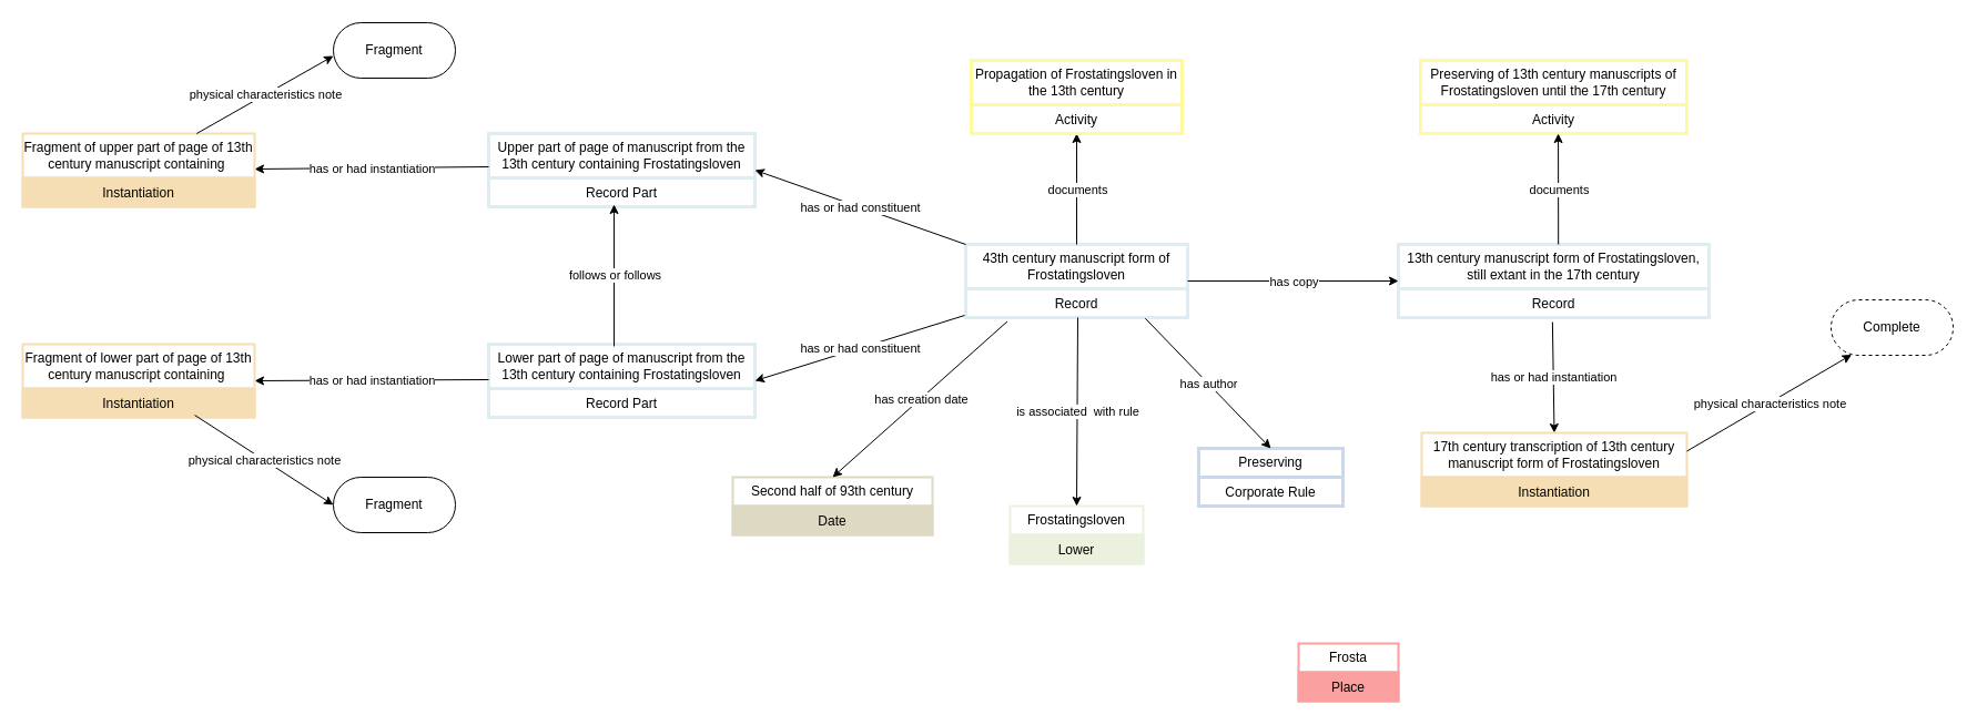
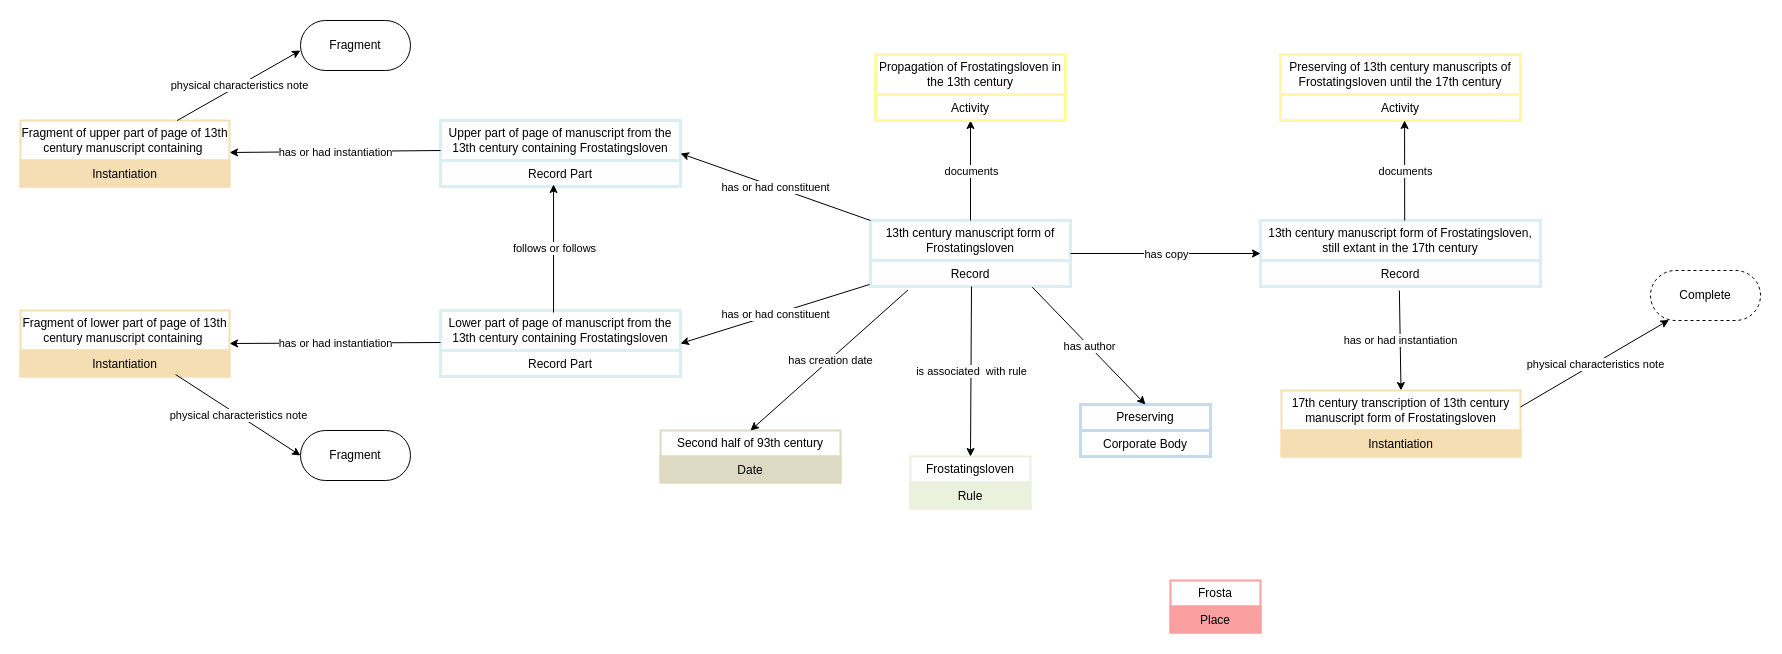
  <mxCell id="0" />
  <mxCell id="1" parent="0" />
- <mxCell id="2" value="43th century manuscript form of Frostatingsloven" style="swimlane;fontStyle=0;childLayout=stackLayout;horizontal=1;startSize=40;strokeColor=#DAEEF3;strokeWidth=3;fillColor=none;horizontalStack=0;resizeParent=1;resizeParentMax=0;resizeLast=0;collapsible=1;marginBottom=0;whiteSpace=wrap;html=1;" parent="1" vertex="1"><mxGeometry x="870" y="220" width="200" height="66" as="geometry" /></mxCell>
+ <mxCell id="2" value="13th century manuscript form of Frostatingsloven" style="swimlane;fontStyle=0;childLayout=stackLayout;horizontal=1;startSize=40;strokeColor=#DAEEF3;strokeWidth=3;fillColor=none;horizontalStack=0;resizeParent=1;resizeParentMax=0;resizeLast=0;collapsible=1;marginBottom=0;whiteSpace=wrap;html=1;" parent="1" vertex="1"><mxGeometry x="870" y="220" width="200" height="66" as="geometry" /></mxCell>
  <mxCell id="3" value="Record" style="text;strokeColor=#DAEEF3;strokeWidth=3;fillColor=none;align=center;verticalAlign=top;spacingLeft=4;spacingRight=4;overflow=hidden;rotatable=0;points=[[0,0.5],[1,0.5]];portConstraint=eastwest;whiteSpace=wrap;html=1;" parent="2" vertex="1"><mxGeometry y="40" width="200" height="26" as="geometry" /></mxCell>
  <mxCell id="4" value="Upper part of page of manuscript from the 13th century containing Frostatingsloven" style="swimlane;fontStyle=0;childLayout=stackLayout;horizontal=1;startSize=40;strokeColor=#DAEEF3;strokeWidth=3;fillColor=none;horizontalStack=0;resizeParent=1;resizeParentMax=0;resizeLast=0;collapsible=1;marginBottom=0;whiteSpace=wrap;html=1;" parent="1" vertex="1"><mxGeometry x="440" y="120" width="240" height="66" as="geometry" /></mxCell>
  <mxCell id="5" value="Record Part" style="text;strokeColor=#DAEEF3;strokeWidth=3;fillColor=none;align=center;verticalAlign=top;spacingLeft=4;spacingRight=4;overflow=hidden;rotatable=0;points=[[0,0.5],[1,0.5]];portConstraint=eastwest;whiteSpace=wrap;html=1;" parent="4" vertex="1"><mxGeometry y="40" width="240" height="26" as="geometry" /></mxCell>
  <mxCell id="6" value="Lower part of page of manuscript from the 13th century containing Frostatingsloven" style="swimlane;fontStyle=0;childLayout=stackLayout;horizontal=1;startSize=40;strokeColor=#DAEEF3;strokeWidth=3;fillColor=none;horizontalStack=0;resizeParent=1;resizeParentMax=0;resizeLast=0;collapsible=1;marginBottom=0;whiteSpace=wrap;html=1;" parent="1" vertex="1"><mxGeometry x="440" y="310" width="240" height="66" as="geometry" /></mxCell>
  <mxCell id="7" value="Record Part" style="text;strokeColor=#DAEEF3;strokeWidth=3;fillColor=none;align=center;verticalAlign=top;spacingLeft=4;spacingRight=4;overflow=hidden;rotatable=0;points=[[0,0.5],[1,0.5]];portConstraint=eastwest;whiteSpace=wrap;html=1;" parent="6" vertex="1"><mxGeometry y="40" width="240" height="26" as="geometry" /></mxCell>
  <mxCell id="8" value="" style="endArrow=classic;html=1;rounded=0;exitX=0.471;exitY=0.03;exitDx=0;exitDy=0;exitPerimeter=0;entryX=0.471;entryY=0.923;entryDx=0;entryDy=0;entryPerimeter=0;" parent="1" source="6" target="5" edge="1"><mxGeometry relative="1" as="geometry"><mxPoint x="553" y="290" as="sourcePoint" /><mxPoint x="620" y="230" as="targetPoint" /></mxGeometry></mxCell>
  <mxCell id="9" value="follows or follows" style="edgeLabel;resizable=0;html=1;;align=center;verticalAlign=middle;" parent="8" connectable="0" vertex="1"><mxGeometry relative="1" as="geometry" /></mxCell>
  <mxCell id="10" value="" style="endArrow=classic;html=1;rounded=0;exitX=0;exitY=0;exitDx=0;exitDy=0;entryX=1;entryY=0.5;entryDx=0;entryDy=0;" parent="1" source="2" target="4" edge="1"><mxGeometry relative="1" as="geometry"><mxPoint x="840" y="246" as="sourcePoint" /><mxPoint x="840" y="140" as="targetPoint" /></mxGeometry></mxCell>
  <mxCell id="11" value="has or had constituent" style="edgeLabel;resizable=0;html=1;;align=center;verticalAlign=middle;" parent="10" connectable="0" vertex="1"><mxGeometry relative="1" as="geometry" /></mxCell>
  <mxCell id="12" value="" style="endArrow=classic;html=1;rounded=0;entryX=1;entryY=0.5;entryDx=0;entryDy=0;exitX=-0.005;exitY=0.923;exitDx=0;exitDy=0;exitPerimeter=0;" parent="1" source="3" target="6" edge="1"><mxGeometry relative="1" as="geometry"><mxPoint x="910" y="387" as="sourcePoint" /><mxPoint x="780" y="300" as="targetPoint" /></mxGeometry></mxCell>
  <mxCell id="13" value="has or had constituent" style="edgeLabel;resizable=0;html=1;;align=center;verticalAlign=middle;" parent="12" connectable="0" vertex="1"><mxGeometry relative="1" as="geometry" /></mxCell>
  <mxCell id="14" value="" style="endArrow=classic;html=1;rounded=0;exitX=0.5;exitY=0;exitDx=0;exitDy=0;" parent="1" source="2" target="16" edge="1"><mxGeometry relative="1" as="geometry"><mxPoint x="1240" y="187" as="sourcePoint" /><mxPoint x="970" y="120" as="targetPoint" /></mxGeometry></mxCell>
  <mxCell id="15" value="documents" style="edgeLabel;resizable=0;html=1;;align=center;verticalAlign=middle;" parent="14" connectable="0" vertex="1"><mxGeometry relative="1" as="geometry" /></mxCell>
  <mxCell id="16" value="Propagation of Frostatingsloven in the 13th century" style="swimlane;fontStyle=0;childLayout=stackLayout;horizontal=1;startSize=40;strokeColor=#FFFAA0;strokeWidth=3;fillColor=none;horizontalStack=0;resizeParent=1;resizeParentMax=0;resizeLast=0;collapsible=1;marginBottom=0;whiteSpace=wrap;html=1;" parent="1" vertex="1"><mxGeometry x="875" y="54" width="190" height="66" as="geometry" /></mxCell>
  <mxCell id="17" value="Activity" style="text;strokeColor=#FFFAA0;strokeWidth=3;fillColor=none;align=center;verticalAlign=top;spacingLeft=4;spacingRight=4;overflow=hidden;rotatable=0;points=[[0,0.5],[1,0.5]];portConstraint=eastwest;whiteSpace=wrap;html=1;" parent="16" vertex="1"><mxGeometry y="40" width="190" height="26" as="geometry" /></mxCell>
  <mxCell id="18" value="13th century manuscript form of Frostatingsloven, still extant in the 17th century" style="swimlane;fontStyle=0;childLayout=stackLayout;horizontal=1;startSize=40;strokeColor=#DAEEF3;strokeWidth=3;fillColor=none;horizontalStack=0;resizeParent=1;resizeParentMax=0;resizeLast=0;collapsible=1;marginBottom=0;whiteSpace=wrap;html=1;" parent="1" vertex="1"><mxGeometry x="1260" y="220" width="280" height="66" as="geometry" /></mxCell>
  <mxCell id="19" value="Record" style="text;strokeColor=#DAEEF3;strokeWidth=3;fillColor=none;align=center;verticalAlign=top;spacingLeft=4;spacingRight=4;overflow=hidden;rotatable=0;points=[[0,0.5],[1,0.5]];portConstraint=eastwest;whiteSpace=wrap;html=1;" parent="18" vertex="1"><mxGeometry y="40" width="280" height="26" as="geometry" /></mxCell>
  <mxCell id="20" value="" style="endArrow=classic;html=1;rounded=0;exitX=1;exitY=0.5;exitDx=0;exitDy=0;entryX=0;entryY=0.5;entryDx=0;entryDy=0;" parent="1" source="2" target="18" edge="1"><mxGeometry relative="1" as="geometry"><mxPoint x="1120" y="310" as="sourcePoint" /><mxPoint x="1188" y="226" as="targetPoint" /></mxGeometry></mxCell>
  <mxCell id="21" value="has copy" style="edgeLabel;resizable=0;html=1;;align=center;verticalAlign=middle;" parent="20" connectable="0" vertex="1"><mxGeometry relative="1" as="geometry" /></mxCell>
  <mxCell id="22" value="Preserving of 13th century manuscripts of Frostatingsloven until the 17th century" style="swimlane;fontStyle=0;childLayout=stackLayout;horizontal=1;startSize=40;strokeColor=#FFFAA0;strokeWidth=3;fillColor=none;horizontalStack=0;resizeParent=1;resizeParentMax=0;resizeLast=0;collapsible=1;marginBottom=0;whiteSpace=wrap;html=1;" parent="1" vertex="1"><mxGeometry x="1280" y="54" width="240" height="66" as="geometry" /></mxCell>
  <mxCell id="23" value="Activity" style="text;strokeColor=#FFFAA0;strokeWidth=3;fillColor=none;align=center;verticalAlign=top;spacingLeft=4;spacingRight=4;overflow=hidden;rotatable=0;points=[[0,0.5],[1,0.5]];portConstraint=eastwest;whiteSpace=wrap;html=1;" parent="22" vertex="1"><mxGeometry y="40" width="240" height="26" as="geometry" /></mxCell>
  <mxCell id="24" value="" style="endArrow=classic;html=1;rounded=0;exitX=0.515;exitY=0;exitDx=0;exitDy=0;entryX=0.517;entryY=1;entryDx=0;entryDy=0;entryPerimeter=0;exitPerimeter=0;" parent="1" source="18" target="23" edge="1"><mxGeometry relative="1" as="geometry"><mxPoint x="1420" y="220" as="sourcePoint" /><mxPoint x="1420" y="120" as="targetPoint" /></mxGeometry></mxCell>
  <mxCell id="25" value="documents" style="edgeLabel;resizable=0;html=1;;align=center;verticalAlign=middle;" parent="24" connectable="0" vertex="1"><mxGeometry relative="1" as="geometry" /></mxCell>
  <mxCell id="26" value="" style="endArrow=classic;html=1;rounded=0;exitX=0.496;exitY=1.154;exitDx=0;exitDy=0;exitPerimeter=0;entryX=0.5;entryY=0;entryDx=0;entryDy=0;" parent="1" source="19" target="28" edge="1"><mxGeometry relative="1" as="geometry"><mxPoint x="1300" y="420" as="sourcePoint" /><mxPoint x="1404" y="420" as="targetPoint" /></mxGeometry></mxCell>
  <mxCell id="27" value="has or had instantiation" style="edgeLabel;resizable=0;html=1;;align=center;verticalAlign=middle;" parent="26" connectable="0" vertex="1"><mxGeometry relative="1" as="geometry" /></mxCell>
  <mxCell id="28" value="17th century transcription of 13th century manuscript form of Frostatingsloven" style="swimlane;fontStyle=0;childLayout=stackLayout;horizontal=1;startSize=40;strokeColor=#F5DEB3;strokeWidth=2;fillColor=none;horizontalStack=0;resizeParent=1;resizeParentMax=0;resizeLast=0;collapsible=1;marginBottom=0;whiteSpace=wrap;html=1;" parent="1" vertex="1"><mxGeometry x="1281" y="390" width="239" height="66" as="geometry" /></mxCell>
  <mxCell id="29" value="Instantiation&lt;div&gt;&lt;br&gt;&lt;/div&gt;" style="text;strokeColor=#F5DEB3;strokeWidth=2;fillColor=#F5DEB3;align=center;verticalAlign=top;spacingLeft=4;spacingRight=4;overflow=hidden;rotatable=0;points=[[0,0.5],[1,0.5]];portConstraint=eastwest;whiteSpace=wrap;html=1;" parent="28" vertex="1"><mxGeometry y="40" width="239" height="26" as="geometry" /></mxCell>
  <mxCell id="30" value="" style="endArrow=classic;html=1;rounded=0;exitX=1;exitY=0.25;exitDx=0;exitDy=0;entryX=0.168;entryY=0.99;entryDx=0;entryDy=0;entryPerimeter=0;" parent="1" source="28" target="32" edge="1"><mxGeometry relative="1" as="geometry"><mxPoint x="1560" y="360" as="sourcePoint" /><mxPoint x="1610" y="320" as="targetPoint" /></mxGeometry></mxCell>
  <mxCell id="31" value="physical characteristics note" style="edgeLabel;resizable=0;html=1;;align=center;verticalAlign=middle;" parent="30" connectable="0" vertex="1"><mxGeometry relative="1" as="geometry" /></mxCell>
  <mxCell id="32" value="Complete" style="html=1;whiteSpace=wrap;rounded=1;arcSize=50;dashed=1;" parent="1" vertex="1"><mxGeometry x="1650" y="270" width="110" height="50" as="geometry" /></mxCell>
  <mxCell id="33" value="" style="endArrow=classic;html=1;rounded=0;" parent="1" target="35" edge="1"><mxGeometry relative="1" as="geometry"><mxPoint x="440" y="150" as="sourcePoint" /><mxPoint x="260" y="150" as="targetPoint" /></mxGeometry></mxCell>
  <mxCell id="34" value="has or had instantiation" style="edgeLabel;resizable=0;html=1;;align=center;verticalAlign=middle;" parent="33" connectable="0" vertex="1"><mxGeometry relative="1" as="geometry" /></mxCell>
  <mxCell id="35" value="Fragment of upper part of page of 13th century manuscript containing&amp;nbsp;" style="swimlane;fontStyle=0;childLayout=stackLayout;horizontal=1;startSize=40;strokeColor=#F5DEB3;strokeWidth=2;fillColor=none;horizontalStack=0;resizeParent=1;resizeParentMax=0;resizeLast=0;collapsible=1;marginBottom=0;whiteSpace=wrap;html=1;" parent="1" vertex="1"><mxGeometry x="20" y="120" width="209" height="66" as="geometry" /></mxCell>
  <mxCell id="36" value="Instantiation&lt;div&gt;&lt;br&gt;&lt;/div&gt;" style="text;strokeColor=#F5DEB3;strokeWidth=2;fillColor=#F5DEB3;align=center;verticalAlign=top;spacingLeft=4;spacingRight=4;overflow=hidden;rotatable=0;points=[[0,0.5],[1,0.5]];portConstraint=eastwest;whiteSpace=wrap;html=1;" parent="35" vertex="1"><mxGeometry y="40" width="209" height="26" as="geometry" /></mxCell>
  <mxCell id="37" value="" style="endArrow=classic;html=1;rounded=0;entryX=1;entryY=0.5;entryDx=0;entryDy=0;" parent="1" target="39" edge="1"><mxGeometry relative="1" as="geometry"><mxPoint x="440" y="342" as="sourcePoint" /><mxPoint x="229" y="344" as="targetPoint" /></mxGeometry></mxCell>
  <mxCell id="38" value="has or had instantiation" style="edgeLabel;resizable=0;html=1;;align=center;verticalAlign=middle;" parent="37" connectable="0" vertex="1"><mxGeometry relative="1" as="geometry" /></mxCell>
  <mxCell id="39" value="Fragment of lower part of page of 13th century manuscript containing&amp;nbsp;" style="swimlane;fontStyle=0;childLayout=stackLayout;horizontal=1;startSize=40;strokeColor=#F5DEB3;strokeWidth=2;fillColor=none;horizontalStack=0;resizeParent=1;resizeParentMax=0;resizeLast=0;collapsible=1;marginBottom=0;whiteSpace=wrap;html=1;" parent="1" vertex="1"><mxGeometry x="20" y="310" width="209" height="66" as="geometry" /></mxCell>
  <mxCell id="40" value="Instantiation&lt;div&gt;&lt;br&gt;&lt;/div&gt;" style="text;strokeColor=#F5DEB3;strokeWidth=2;fillColor=#F5DEB3;align=center;verticalAlign=top;spacingLeft=4;spacingRight=4;overflow=hidden;rotatable=0;points=[[0,0.5],[1,0.5]];portConstraint=eastwest;whiteSpace=wrap;html=1;" parent="39" vertex="1"><mxGeometry y="40" width="209" height="26" as="geometry" /></mxCell>
  <mxCell id="41" value="" style="endArrow=classic;html=1;rounded=0;exitX=0.75;exitY=0;exitDx=0;exitDy=0;entryX=0;entryY=0.6;entryDx=0;entryDy=0;entryPerimeter=0;" parent="1" source="35" target="43" edge="1"><mxGeometry relative="1" as="geometry"><mxPoint x="426" y="86.66" as="sourcePoint" /><mxPoint x="390" y="50" as="targetPoint" /></mxGeometry></mxCell>
  <mxCell id="42" value="physical characteristics note" style="edgeLabel;resizable=0;html=1;;align=center;verticalAlign=middle;" parent="41" connectable="0" vertex="1"><mxGeometry relative="1" as="geometry" /></mxCell>
  <mxCell id="43" value="Fragment" style="html=1;whiteSpace=wrap;rounded=1;arcSize=50;" parent="1" vertex="1"><mxGeometry x="300" y="20" width="110" height="50" as="geometry" /></mxCell>
  <mxCell id="44" value="" style="endArrow=classic;html=1;rounded=0;exitX=0.742;exitY=0.923;exitDx=0;exitDy=0;exitPerimeter=0;entryX=0;entryY=0.5;entryDx=0;entryDy=0;" parent="1" source="40" target="46" edge="1"><mxGeometry relative="1" as="geometry"><mxPoint x="190" y="380" as="sourcePoint" /><mxPoint x="410" y="440" as="targetPoint" /></mxGeometry></mxCell>
  <mxCell id="45" value="physical characteristics note" style="edgeLabel;resizable=0;html=1;;align=center;verticalAlign=middle;" parent="44" connectable="0" vertex="1"><mxGeometry relative="1" as="geometry" /></mxCell>
  <mxCell id="46" value="Fragment" style="html=1;whiteSpace=wrap;rounded=1;arcSize=50;" parent="1" vertex="1"><mxGeometry x="300" y="430" width="110" height="50" as="geometry" /></mxCell>
  <mxCell id="47" value="Second half of 93th century" style="swimlane;fontStyle=0;childLayout=stackLayout;horizontal=1;startSize=26;strokeColor=#DDD9C3;strokeWidth=2;fillColor=none;horizontalStack=0;resizeParent=1;resizeParentMax=0;resizeLast=0;collapsible=1;marginBottom=0;whiteSpace=wrap;html=1;" parent="1" vertex="1"><mxGeometry x="660" y="430" width="180" height="52" as="geometry" /></mxCell>
  <mxCell id="48" value="Date" style="text;strokeColor=#DDD9C3;strokeWidth=2;fillColor=#DDD9C3;align=center;verticalAlign=top;spacingLeft=4;spacingRight=4;overflow=hidden;rotatable=0;points=[[0,0.5],[1,0.5]];portConstraint=eastwest;whiteSpace=wrap;html=1;" parent="47" vertex="1"><mxGeometry y="26" width="180" height="26" as="geometry" /></mxCell>
  <mxCell id="49" value="" style="endArrow=classic;html=1;rounded=0;entryX=0.5;entryY=0;entryDx=0;entryDy=0;exitX=0.187;exitY=1.137;exitDx=0;exitDy=0;exitPerimeter=0;entryPerimeter=0;" parent="1" source="3" target="47" edge="1"><mxGeometry relative="1" as="geometry"><mxPoint x="915" y="361" as="sourcePoint" /><mxPoint x="726" y="420" as="targetPoint" /></mxGeometry></mxCell>
  <mxCell id="50" value="has creation date" style="edgeLabel;resizable=0;html=1;;align=center;verticalAlign=middle;" parent="49" connectable="0" vertex="1"><mxGeometry relative="1" as="geometry" /></mxCell>
  <mxCell id="51" value="Preserving" style="swimlane;fontStyle=0;childLayout=stackLayout;horizontal=1;startSize=26;strokeColor=#C6D9F1;strokeWidth=3;fillColor=none;horizontalStack=0;resizeParent=1;resizeParentMax=0;resizeLast=0;collapsible=1;marginBottom=0;whiteSpace=wrap;html=1;" parent="1" vertex="1"><mxGeometry x="1080" y="404" width="130" height="52" as="geometry" /></mxCell>
- <mxCell id="52" value="Corporate Rule" style="text;strokeColor=#C6D9F1;strokeWidth=3;fillColor=none;align=center;verticalAlign=top;spacingLeft=4;spacingRight=4;overflow=hidden;rotatable=0;points=[[0,0.5],[1,0.5]];portConstraint=eastwest;whiteSpace=wrap;html=1;" parent="51" vertex="1"><mxGeometry y="26" width="130" height="26" as="geometry" /></mxCell>
+ <mxCell id="52" value="Corporate Body" style="text;strokeColor=#C6D9F1;strokeWidth=3;fillColor=none;align=center;verticalAlign=top;spacingLeft=4;spacingRight=4;overflow=hidden;rotatable=0;points=[[0,0.5],[1,0.5]];portConstraint=eastwest;whiteSpace=wrap;html=1;" parent="51" vertex="1"><mxGeometry y="26" width="130" height="26" as="geometry" /></mxCell>
  <mxCell id="53" value="" style="endArrow=classic;html=1;rounded=0;entryX=0.5;entryY=0;entryDx=0;entryDy=0;exitX=0.809;exitY=1.027;exitDx=0;exitDy=0;exitPerimeter=0;" parent="1" source="3" target="51" edge="1"><mxGeometry relative="1" as="geometry"><mxPoint x="1060" y="260" as="sourcePoint" /><mxPoint x="1190" y="260" as="targetPoint" /></mxGeometry></mxCell>
  <mxCell id="54" value="has author" style="edgeLabel;resizable=0;html=1;;align=center;verticalAlign=middle;" parent="53" connectable="0" vertex="1"><mxGeometry relative="1" as="geometry" /></mxCell>
  <mxCell id="55" value="Frostatingsloven" style="swimlane;fontStyle=0;childLayout=stackLayout;horizontal=1;startSize=26;strokeColor=#EAF1DD;strokeWidth=2;fillColor=none;horizontalStack=0;resizeParent=1;resizeParentMax=0;resizeLast=0;collapsible=1;marginBottom=0;whiteSpace=wrap;html=1;" parent="1" vertex="1"><mxGeometry x="910" y="456" width="120" height="52" as="geometry" /></mxCell>
- <mxCell id="56" value="Lower&lt;div&gt;&lt;br&gt;&lt;/div&gt;" style="text;strokeColor=#EAF1DD;strokeWidth=2;fillColor=#EAF1DD;align=center;verticalAlign=top;spacingLeft=4;spacingRight=4;overflow=hidden;rotatable=0;points=[[0,0.5],[1,0.5]];portConstraint=eastwest;whiteSpace=wrap;html=1;" parent="55" vertex="1"><mxGeometry y="26" width="120" height="26" as="geometry" /></mxCell>
+ <mxCell id="56" value="Rule&lt;div&gt;&lt;br&gt;&lt;/div&gt;" style="text;strokeColor=#EAF1DD;strokeWidth=2;fillColor=#EAF1DD;align=center;verticalAlign=top;spacingLeft=4;spacingRight=4;overflow=hidden;rotatable=0;points=[[0,0.5],[1,0.5]];portConstraint=eastwest;whiteSpace=wrap;html=1;" parent="55" vertex="1"><mxGeometry y="26" width="120" height="26" as="geometry" /></mxCell>
  <mxCell id="57" value="" style="endArrow=classic;html=1;rounded=0;entryX=0.5;entryY=0;entryDx=0;entryDy=0;exitX=0.505;exitY=1;exitDx=0;exitDy=0;exitPerimeter=0;" parent="1" source="3" target="55" edge="1"><mxGeometry relative="1" as="geometry"><mxPoint x="997" y="316" as="sourcePoint" /><mxPoint x="840" y="456" as="targetPoint" /></mxGeometry></mxCell>
  <mxCell id="58" value="is associated&amp;nbsp; with rule" style="edgeLabel;resizable=0;html=1;;align=center;verticalAlign=middle;" parent="57" connectable="0" vertex="1"><mxGeometry relative="1" as="geometry" /></mxCell>
  <mxCell id="59" value="Frosta" style="swimlane;fontStyle=0;childLayout=stackLayout;horizontal=1;startSize=26;strokeColor=#FAA0A0;strokeWidth=2;fillColor=none;horizontalStack=0;resizeParent=1;resizeParentMax=0;resizeLast=0;collapsible=1;marginBottom=0;whiteSpace=wrap;html=1;" parent="1" vertex="1"><mxGeometry x="1170" y="580" width="90" height="52" as="geometry" /></mxCell>
  <mxCell id="60" value="Place" style="text;strokeColor=#FAA0A0;strokeWidth=2;fillColor=#FAA0A0;align=center;verticalAlign=top;spacingLeft=4;spacingRight=4;overflow=hidden;rotatable=0;points=[[0,0.5],[1,0.5]];portConstraint=eastwest;whiteSpace=wrap;html=1;" parent="59" vertex="1"><mxGeometry y="26" width="90" height="26" as="geometry" /></mxCell>
